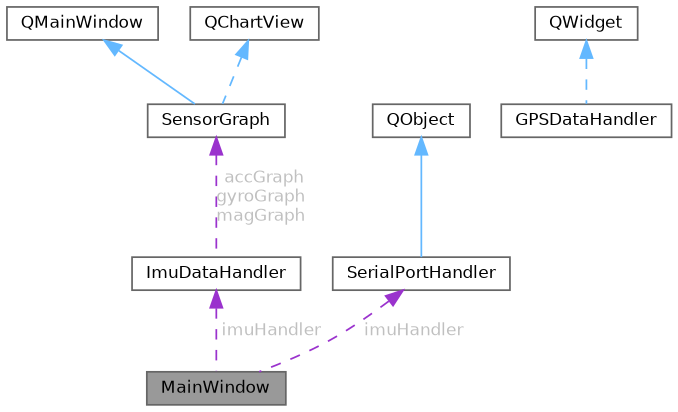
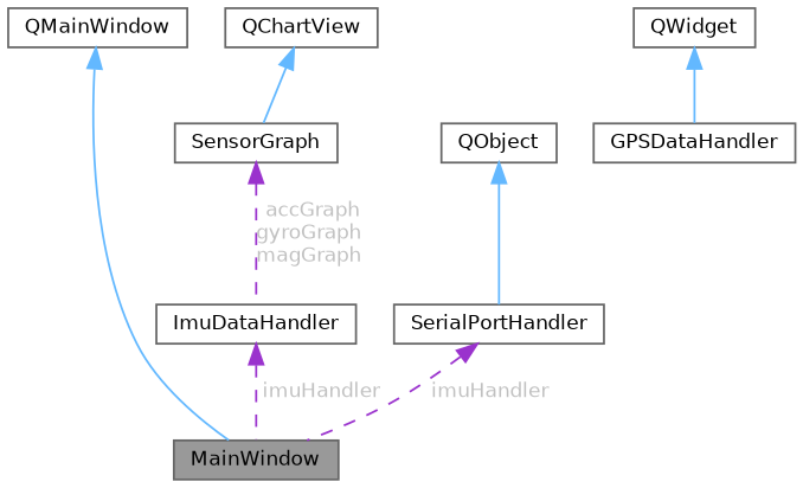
  digraph {
    node [color=gray40 fillcolor=white fontname=Helvetica fontsize=10 shape=box style=filled]
    edge [color=steelblue1 dir=back fontname=Helvetica fontsize=10 labelfontname=Helvetica labelfontsize=10 style=solid]
    n1 [fillcolor=grey60 fontcolor=black height=0.2 label=MainWindow width=0.4]
    n2 [height=0.2 label=QMainWindow width=0.4]
    n3 [height=0.2 label=ImuDataHandler width=0.4]
    n4 [height=0.2 label=QWidget width=0.4]
    n5 [height=0.2 label=GPSDataHandler width=0.4]
    n6 [height=0.2 label=SensorGraph width=0.4]
    n7 [height=0.2 label=QChartView width=0.4]
    n8 [height=0.2 label=SerialPortHandler width=0.4]
    n9 [height=0.2 label=QObject width=0.4]
-   n2 -> n6
+   n2 -> n1
    n3 -> n1 [color=darkorchid3 fontcolor=grey label=" imuHandler" style=dashed]
-   n4 -> n5 [style=dashed]
+   n4 -> n5
    n6 -> n3 [color=darkorchid3 fontcolor=grey label=" accGraph\ngyroGraph\nmagGraph" style=dashed]
-   n7 -> n6 [style=dashed]
+   n7 -> n6
    n8 -> n1 [color=darkorchid3 fontcolor=grey label=" imuHandler" style=dashed]
    n9 -> n8
  }
